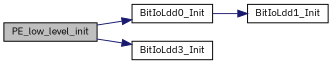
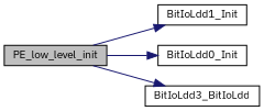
  digraph {
    fontname="IBM Plex Sans"
    rankdir=LR
    node [color=black fillcolor=white fontname="IBM Plex Sans" fontsize=10 shape=record style=filled]
    edge [color=midnightblue fontname="IBM Plex Sans" fontsize=10 labelfontname=Helvetica labelfontsize=10 style=solid]
    n1 [fillcolor=grey75 fontcolor=black height=0.2 label=PE_low_level_init width=0.4]
    n2 [height=0.2 label=BitIoLdd1_Init width=0.4]
    n3 [height=0.2 label=BitIoLdd0_Init width=0.4]
-   n4 [height=0.2 label=BitIoLdd3_Init width=0.4]
-   n3 -> n2
+   n4 [height=0.2 label=BitIoLdd3_BitIoLdd width=0.4]
+   n1 -> n2
    n1 -> n3
    n1 -> n4
  }
